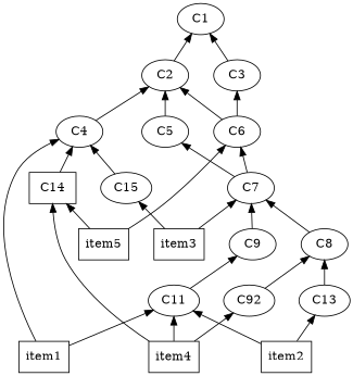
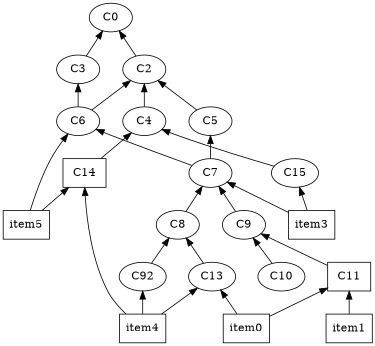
  digraph {
    nodesep=0.400000
    ranksep=0.400000
    edge [dir=back]
-   n1 [label=C1]
+   n1 [label=C0]
    n2 [label=C2]
    n3 [label=C3]
    n4 [label=C4]
    n5 [label=C5]
    n6 [label=C6]
    n7 [label=C14 shape=box]
    n8 [label=C15]
    n9 [label=item1 shape=box]
    n10 [label=C7]
    n11 [label=item5 shape=box]
    n12 [label=item4 shape=box]
    n13 [label=item3 shape=box]
    n14 [label=C8]
    n15 [label=C9]
    n16 [label=C92]
    n17 [label=C13]
-   n19 [label=C11]
-   n20 [label=item2 shape=box]
+   n18 [label=C10]
+   n19 [label=C11 shape=box]
+   n20 [label=item0 shape=box]
    n1 -> n2
    n1 -> n3
    n2 -> n4
    n2 -> n5
    n2 -> n6
    n3 -> n6
    n4 -> n7
    n4 -> n8
-   n4 -> n9
    n5 -> n10
    n6 -> n10
    n6 -> n11
    n7 -> n11
    n7 -> n12
    n8 -> n13
    n10 -> n13
    n10 -> n14
    n10 -> n15
    n14 -> n16
    n14 -> n17
+   n15 -> n18
    n15 -> n19
    n16 -> n12
-   n19 -> n12
+   n17 -> n12
    n17 -> n20
    n19 -> n9
    n19 -> n20
  }
